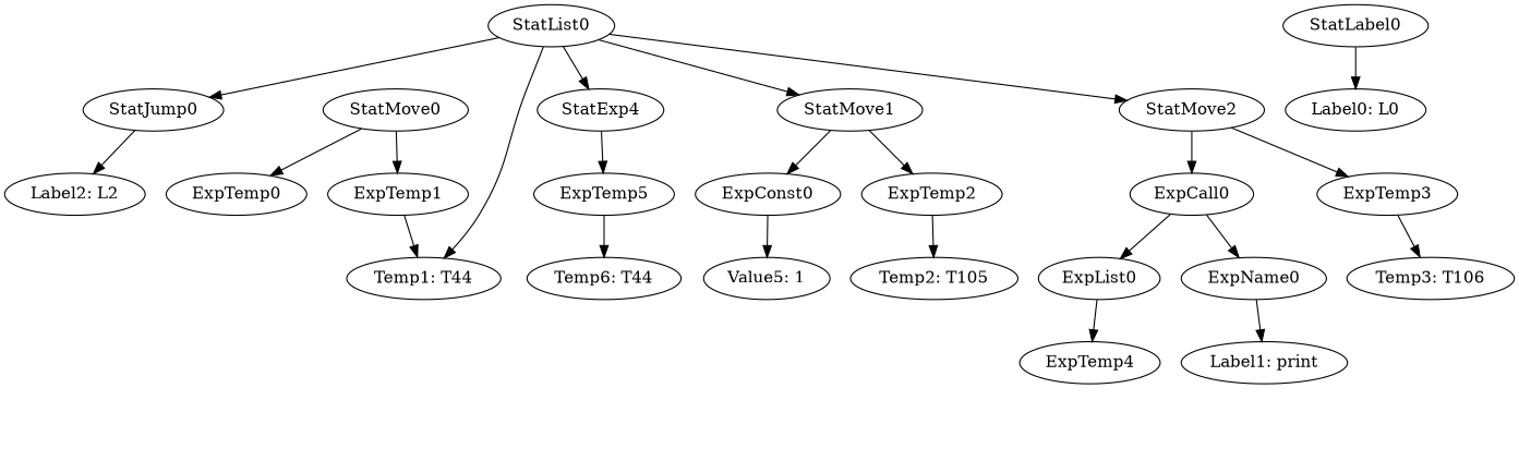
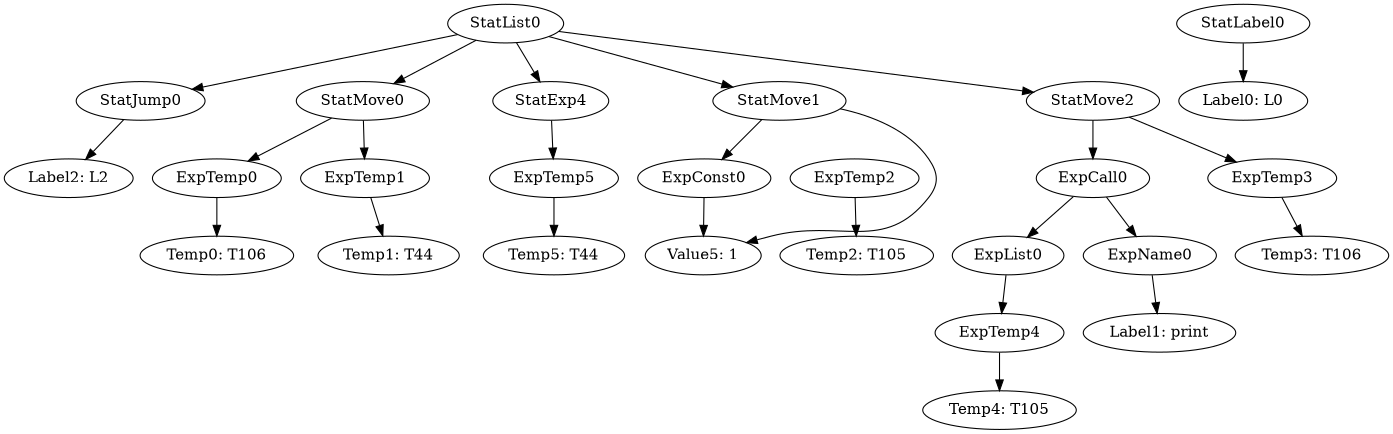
  digraph {
    ordering=out
    StatJump0
    "Label2: L2"
    ExpTemp5
-   "Temp5: T44" [label="Temp6: T44"]
+   "Temp5: T44"
    ExpList0
    ExpTemp4
+   "Temp4: T105"
    ExpCall0
    ExpName0
    "Label1: print"
    StatMove0
    ExpTemp0
    ExpTemp1
+   "Temp0: T106"
    "Temp1: T44"
    n16 [label=StatExp4]
    StatList0
    StatMove1
    StatMove2
    StatLabel0
    "Label0: L0"
    ExpConst0
    ExpTemp2
    ExpTemp3
    n25 [label="Value5: 1"]
    "Temp2: T105"
    "Temp3: T106"
    StatJump0 -> "Label2: L2"
    ExpTemp5 -> "Temp5: T44"
    ExpList0 -> ExpTemp4
+   ExpTemp4 -> "Temp4: T105"
    ExpCall0 -> ExpList0
    ExpCall0 -> ExpName0
    ExpName0 -> "Label1: print"
    StatMove0 -> ExpTemp0
    StatMove0 -> ExpTemp1
+   ExpTemp0 -> "Temp0: T106"
    ExpTemp1 -> "Temp1: T44"
    n16 -> ExpTemp5
    StatList0 -> StatJump0
-   StatList0 -> "Temp1: T44"
+   StatList0 -> StatMove0
    StatList0 -> n16
    StatList0 -> StatMove1
    StatList0 -> StatMove2
    StatMove1 -> ExpConst0
-   StatMove1 -> ExpTemp2
+   StatMove1 -> n25
    StatMove2 -> ExpCall0
    StatMove2 -> ExpTemp3
    StatLabel0 -> "Label0: L0"
    ExpConst0 -> n25
    ExpTemp2 -> "Temp2: T105"
    ExpTemp3 -> "Temp3: T106"
  }
